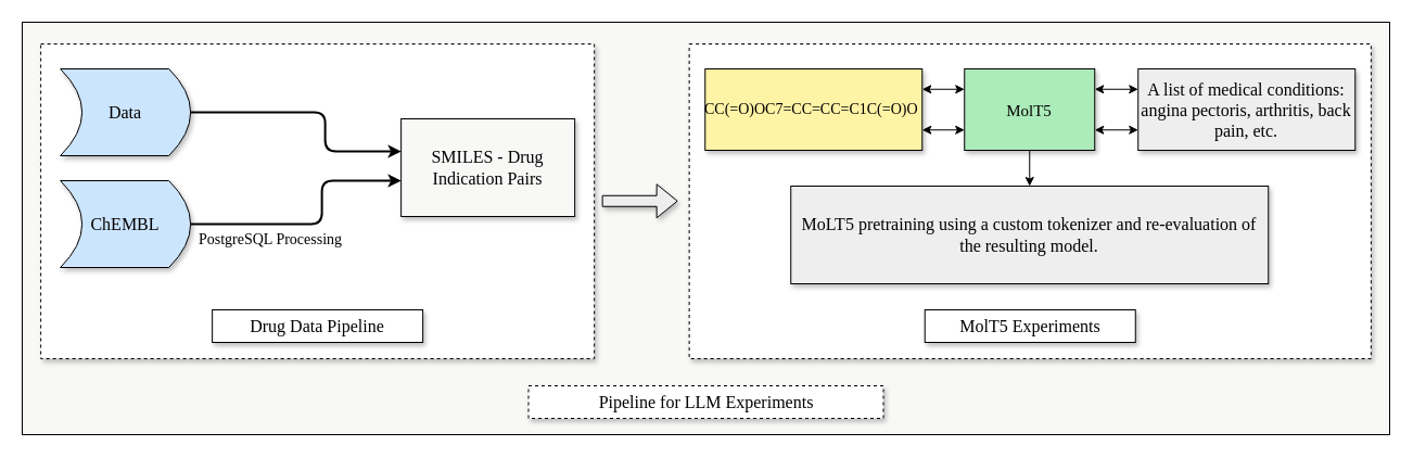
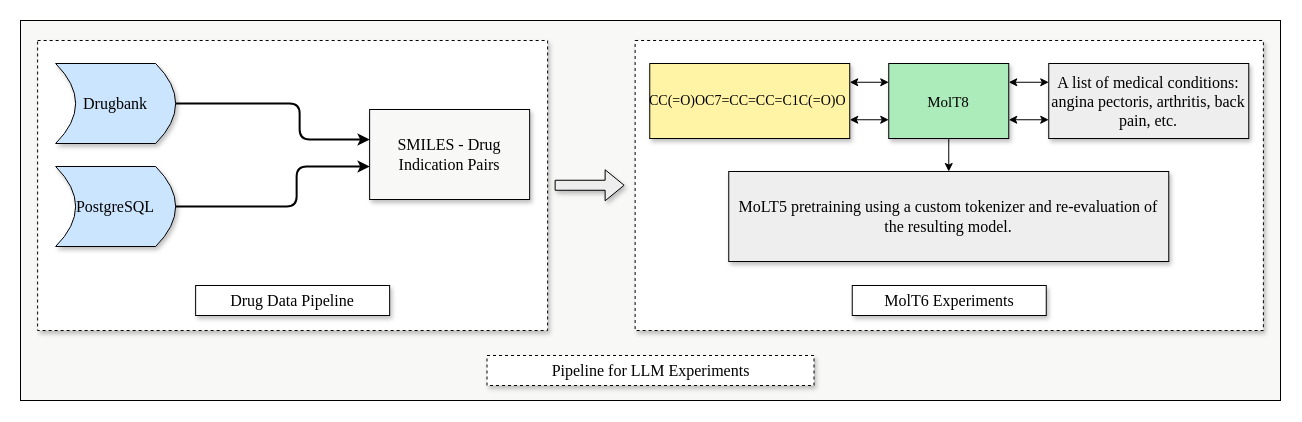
  <mxCell id="0" />
  <mxCell id="1" parent="0" />
  <mxCell id="2" value="" style="rounded=0;whiteSpace=wrap;html=1;fillColor=#F8F9F7;strokeColor=#000000;" parent="1" vertex="1"><mxGeometry x="20" y="20" width="1260" height="380" as="geometry" /></mxCell>
  <mxCell id="3" value="" style="rounded=0;whiteSpace=wrap;html=1;fontFamily=Comic Neue;fontSource=https%3A%2F%2Ffonts.googleapis.com%2Fcss%3Ffamily%3DComic%2BNeue;shadow=1;dashed=1;strokeColor=#000000;" parent="1" vertex="1"><mxGeometry x="37.13" y="40" width="510" height="290" as="geometry" /></mxCell>
- <mxCell id="4" value="&lt;font style=&quot;font-size: 16px;&quot; data-font-src=&quot;https://fonts.googleapis.com/css?family=Comic+Neue&quot; face=&quot;Comic Neue&quot;&gt;Data&lt;/font&gt;" style="shape=dataStorage;whiteSpace=wrap;html=1;fixedSize=1;direction=west;fillColor=#cce5ff;strokeColor=#000000;shadow=1;" parent="1" vertex="1"><mxGeometry x="55.13" y="63" width="120" height="80" as="geometry" /></mxCell>
- <mxCell id="5" value="&lt;font style=&quot;font-size: 16px;&quot; data-font-src=&quot;https://fonts.googleapis.com/css?family=Comic+Neue&quot; face=&quot;Comic Neue&quot;&gt;ChEMBL&lt;/font&gt;" style="shape=dataStorage;whiteSpace=wrap;html=1;fixedSize=1;direction=west;fillColor=#cce5ff;strokeColor=#000000;shadow=1;" parent="1" vertex="1"><mxGeometry x="55.13" y="166" width="120" height="80" as="geometry" /></mxCell>
+ <mxCell id="4" value="&lt;font style=&quot;font-size: 16px;&quot; data-font-src=&quot;https://fonts.googleapis.com/css?family=Comic+Neue&quot; face=&quot;Comic Neue&quot;&gt;Drugbank&lt;/font&gt;" style="shape=dataStorage;whiteSpace=wrap;html=1;fixedSize=1;direction=west;fillColor=#cce5ff;strokeColor=#000000;shadow=1;" parent="1" vertex="1"><mxGeometry x="55.13" y="63" width="120" height="80" as="geometry" /></mxCell>
+ <mxCell id="5" value="&lt;font style=&quot;font-size: 16px;&quot; data-font-src=&quot;https://fonts.googleapis.com/css?family=Comic+Neue&quot; face=&quot;Comic Neue&quot;&gt;PostgreSQL&lt;/font&gt;" style="shape=dataStorage;whiteSpace=wrap;html=1;fixedSize=1;direction=west;fillColor=#cce5ff;strokeColor=#000000;shadow=1;" parent="1" vertex="1"><mxGeometry x="55.13" y="166" width="120" height="80" as="geometry" /></mxCell>
  <mxCell id="6" value="&lt;font style=&quot;font-size: 16px;&quot; face=&quot;Comic Neue&quot;&gt;SMILES - Drug Indication Pairs&lt;/font&gt;" style="rounded=0;whiteSpace=wrap;html=1;fillColor=#f8f9f7;strokeColor=#000000;shadow=1;" parent="1" vertex="1"><mxGeometry x="369.13" y="109" width="160" height="90" as="geometry" /></mxCell>
  <mxCell id="7" value="" style="endArrow=classic;html=1;rounded=1;exitX=0;exitY=0.5;exitDx=0;exitDy=0;fontSize=13;strokeWidth=2;curved=0;strokeColor=#000000;shadow=0;" parent="1" source="4" edge="1"><mxGeometry width="50" height="50" relative="1" as="geometry"><mxPoint x="679.13" y="6" as="sourcePoint" /><mxPoint x="369.13" y="139" as="targetPoint" /><Array as="points"><mxPoint x="269.13" y="103" /><mxPoint x="299.13" y="103" /><mxPoint x="299.13" y="139" /><mxPoint x="339.13" y="139" /></Array></mxGeometry></mxCell>
- <mxCell id="8" value="&lt;font style=&quot;font-size: 14px;&quot; face=&quot;Comic Neue&quot;&gt;PostgreSQL Processing&lt;/font&gt;" style="text;html=1;strokeColor=none;fillColor=none;align=center;verticalAlign=middle;whiteSpace=wrap;rounded=0;shadow=0;" parent="1" vertex="1"><mxGeometry x="179.13" y="206" width="140" height="30" as="geometry" /></mxCell>
  <mxCell id="9" value="" style="endArrow=classic;html=1;rounded=1;exitX=0;exitY=0.5;exitDx=0;exitDy=0;strokeWidth=2;curved=0;strokeColor=#000000;shadow=0;" parent="1" source="5" edge="1"><mxGeometry width="50" height="50" relative="1" as="geometry"><mxPoint x="175.13" y="206" as="sourcePoint" /><mxPoint x="369.13" y="166" as="targetPoint" /><Array as="points"><mxPoint x="296.13" y="206" /><mxPoint x="296.13" y="166" /></Array></mxGeometry></mxCell>
  <mxCell id="10" value="" style="rounded=0;whiteSpace=wrap;html=1;fontFamily=Comic Neue;fontSource=https%3A%2F%2Ffonts.googleapis.com%2Fcss%3Ffamily%3DComic%2BNeue;shadow=1;dashed=1;strokeColor=#000000;" parent="1" vertex="1"><mxGeometry x="634.63" y="40" width="628.25" height="290" as="geometry" /></mxCell>
  <mxCell id="11" value="" style="shape=flexArrow;endArrow=classic;html=1;rounded=0;entryX=0;entryY=0.5;entryDx=0;entryDy=0;fontFamily=Comic Neue;fontSource=https%3A%2F%2Ffonts.googleapis.com%2Fcss%3Ffamily%3DComic%2BNeue;fillColor=#eeeeee;strokeColor=#000000;shadow=1;" parent="1" edge="1"><mxGeometry width="50" height="50" relative="1" as="geometry"><mxPoint x="554.13" y="184.76" as="sourcePoint" /><mxPoint x="624.13" y="184.76" as="targetPoint" /></mxGeometry></mxCell>
  <mxCell id="12" value="&lt;font style=&quot;font-size: 14px;&quot;&gt;CC(=O)OC7=CC=CC=C1C(=O)O&amp;nbsp;&lt;/font&gt;" style="rounded=0;whiteSpace=wrap;html=1;fontFamily=Comic Neue;fontSource=https%3A%2F%2Ffonts.googleapis.com%2Fcss%3Ffamily%3DComic%2BNeue;fillColor=#FFF3A6;strokeColor=#000000;shadow=1;" parent="1" vertex="1"><mxGeometry x="649.25" y="63" width="200" height="75" as="geometry" /></mxCell>
- <mxCell id="13" value="&lt;font style=&quot;font-size: 15px;&quot;&gt;MolT5&lt;/font&gt;" style="rounded=0;whiteSpace=wrap;html=1;fontFamily=Comic Neue;fontSource=https%3A%2F%2Ffonts.googleapis.com%2Fcss%3Ffamily%3DComic%2BNeue;fillColor=#ACEBBA;strokeColor=#000000;shadow=1;fontStyle=0" parent="1" vertex="1"><mxGeometry x="888.25" y="63" width="120" height="75" as="geometry" /></mxCell>
+ <mxCell id="13" value="&lt;font style=&quot;font-size: 15px;&quot;&gt;MolT8&lt;/font&gt;" style="rounded=0;whiteSpace=wrap;html=1;fontFamily=Comic Neue;fontSource=https%3A%2F%2Ffonts.googleapis.com%2Fcss%3Ffamily%3DComic%2BNeue;fillColor=#ACEBBA;strokeColor=#000000;shadow=1;fontStyle=0" parent="1" vertex="1"><mxGeometry x="888.25" y="63" width="120" height="75" as="geometry" /></mxCell>
  <mxCell id="14" value="&lt;font style=&quot;font-size: 16px;&quot;&gt;A list of medical conditions: angina pectoris, arthritis, back pain, etc.&lt;/font&gt;" style="rounded=0;whiteSpace=wrap;html=1;fontFamily=Comic Neue;fontSource=https%3A%2F%2Ffonts.googleapis.com%2Fcss%3Ffamily%3DComic%2BNeue;shadow=1;fillColor=#eeeeee;strokeColor=#000000;" parent="1" vertex="1"><mxGeometry x="1048.25" y="63" width="200" height="75" as="geometry" /></mxCell>
  <mxCell id="15" value="" style="endArrow=classic;startArrow=classic;html=1;rounded=0;exitX=1;exitY=0.25;exitDx=0;exitDy=0;entryX=0;entryY=0.25;entryDx=0;entryDy=0;strokeColor=#000000;shadow=0;" parent="1" source="12" target="13" edge="1"><mxGeometry width="50" height="50" relative="1" as="geometry"><mxPoint x="938.25" y="151" as="sourcePoint" /><mxPoint x="988.25" y="101" as="targetPoint" /></mxGeometry></mxCell>
  <mxCell id="16" value="" style="endArrow=classic;startArrow=classic;html=1;rounded=0;exitX=1;exitY=0.75;exitDx=0;exitDy=0;entryX=0;entryY=0.75;entryDx=0;entryDy=0;strokeColor=#000000;shadow=0;" parent="1" source="12" target="13" edge="1"><mxGeometry width="50" height="50" relative="1" as="geometry"><mxPoint x="823.25" y="91" as="sourcePoint" /><mxPoint x="843.25" y="91" as="targetPoint" /></mxGeometry></mxCell>
  <mxCell id="17" value="" style="endArrow=classic;startArrow=classic;html=1;rounded=0;exitX=1;exitY=0.75;exitDx=0;exitDy=0;entryX=0;entryY=0.75;entryDx=0;entryDy=0;strokeColor=#000000;shadow=0;" parent="1" source="13" target="14" edge="1"><mxGeometry width="50" height="50" relative="1" as="geometry"><mxPoint x="833.25" y="101" as="sourcePoint" /><mxPoint x="853.25" y="101" as="targetPoint" /></mxGeometry></mxCell>
  <mxCell id="18" value="" style="endArrow=classic;startArrow=classic;html=1;rounded=0;exitX=0;exitY=0.25;exitDx=0;exitDy=0;entryX=1;entryY=0.25;entryDx=0;entryDy=0;strokeColor=#000000;shadow=0;" parent="1" source="14" target="13" edge="1"><mxGeometry width="50" height="50" relative="1" as="geometry"><mxPoint x="843.25" y="111" as="sourcePoint" /><mxPoint x="863.25" y="111" as="targetPoint" /></mxGeometry></mxCell>
  <mxCell id="19" value="" style="endArrow=classic;html=1;rounded=0;exitX=0.5;exitY=1;exitDx=0;exitDy=0;entryX=0.5;entryY=0;entryDx=0;entryDy=0;strokeColor=#000000;shadow=0;" parent="1" source="13" target="20" edge="1"><mxGeometry width="50" height="50" relative="1" as="geometry"><mxPoint x="718.25" y="231" as="sourcePoint" /><mxPoint x="768.25" y="181" as="targetPoint" /></mxGeometry></mxCell>
  <mxCell id="20" value="&lt;font style=&quot;font-size: 16px;&quot; face=&quot;Comic Neue&quot;&gt;MoLT5 pretraining using a custom tokenizer and re-evaluation of the resulting model.&lt;/font&gt;" style="rounded=0;whiteSpace=wrap;html=1;shadow=1;fillColor=#eeeeee;strokeColor=#000000;" parent="1" vertex="1"><mxGeometry x="728.25" y="171" width="440" height="90" as="geometry" /></mxCell>
- <mxCell id="21" value="&lt;font style=&quot;font-size: 16px;&quot; face=&quot;Comic Neue&quot;&gt;MolT5 Experiments&lt;/font&gt;" style="rounded=0;whiteSpace=wrap;html=1;shadow=1;strokeColor=#000000;" parent="1" vertex="1"><mxGeometry x="851.75" y="285" width="194" height="30" as="geometry" /></mxCell>
+ <mxCell id="21" value="&lt;font style=&quot;font-size: 16px;&quot; face=&quot;Comic Neue&quot;&gt;MolT6 Experiments&lt;/font&gt;" style="rounded=0;whiteSpace=wrap;html=1;shadow=1;strokeColor=#000000;" parent="1" vertex="1"><mxGeometry x="851.75" y="285" width="194" height="30" as="geometry" /></mxCell>
  <mxCell id="22" value="&lt;font style=&quot;font-size: 16px;&quot; face=&quot;Comic Neue&quot;&gt;Pipeline for LLM Experiments&lt;/font&gt;" style="rounded=0;whiteSpace=wrap;html=1;shadow=1;strokeColor=#000000;dashed=1;" parent="1" vertex="1"><mxGeometry x="486.5" y="355" width="327" height="30" as="geometry" /></mxCell>
  <mxCell id="23" value="&lt;font style=&quot;font-size: 16px;&quot; face=&quot;Comic Neue&quot;&gt;Drug Data Pipeline&lt;/font&gt;" style="rounded=0;whiteSpace=wrap;html=1;shadow=1;strokeColor=#000000;" parent="1" vertex="1"><mxGeometry x="195.13" y="285" width="194" height="30" as="geometry" /></mxCell>
